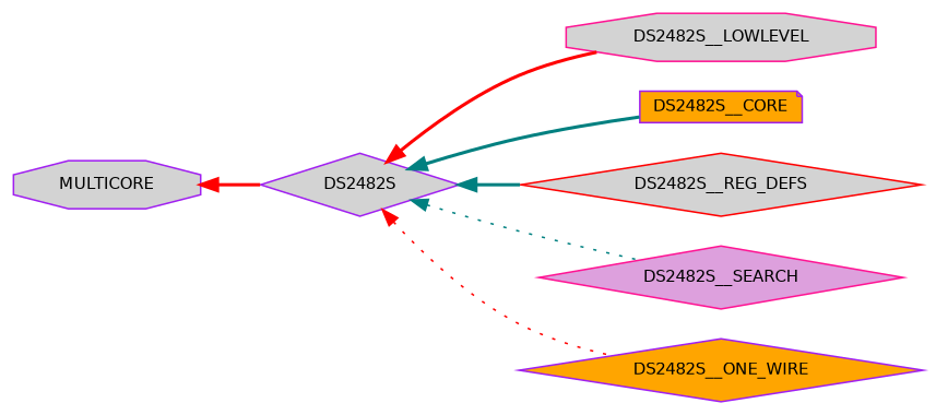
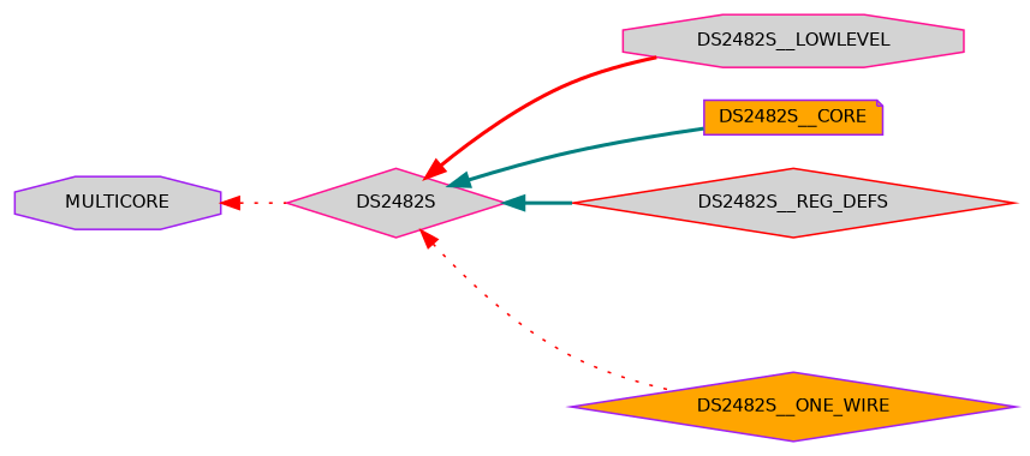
  digraph {
    rankdir=LR
    node [color=deeppink fillcolor=lightgrey fontname=Helvetica fontsize=10 shape=diamond style=filled]
    edge [color=red dir=back fontname=Helvetica fontsize=10 labelfontname=Helvetica labelfontsize=10 shape=plaintext style=bold]
    n1 [height=0.2 label=DS2482S__LOWLEVEL shape=octagon width=0.4]
    n2 [color=purple fillcolor=orange height=0.2 label=DS2482S__CORE shape=note width=0.4]
-   n3 [color=purple fontcolor=black height=0.2 label=DS2482S width=0.4]
+   n3 [fontcolor=black height=0.2 label=DS2482S width=0.4]
    n4 [color=red height=0.2 label=DS2482S__REG_DEFS width=0.4]
-   n5 [fillcolor=plum height=0.2 label=DS2482S__SEARCH width=0.4]
    n6 [color=purple fillcolor=orange height=0.2 label=DS2482S__ONE_WIRE width=0.4]
    n7 [color=purple height=0.2 label=MULTICORE shape=octagon width=0.4]
    n3 -> n1
    n3 -> n2 [color=teal]
    n3 -> n4 [color=teal]
-   n3 -> n5 [color=teal style=dotted]
    n3 -> n6 [style=dotted]
-   n7 -> n3
+   n7 -> n3 [style=dotted]
  }
